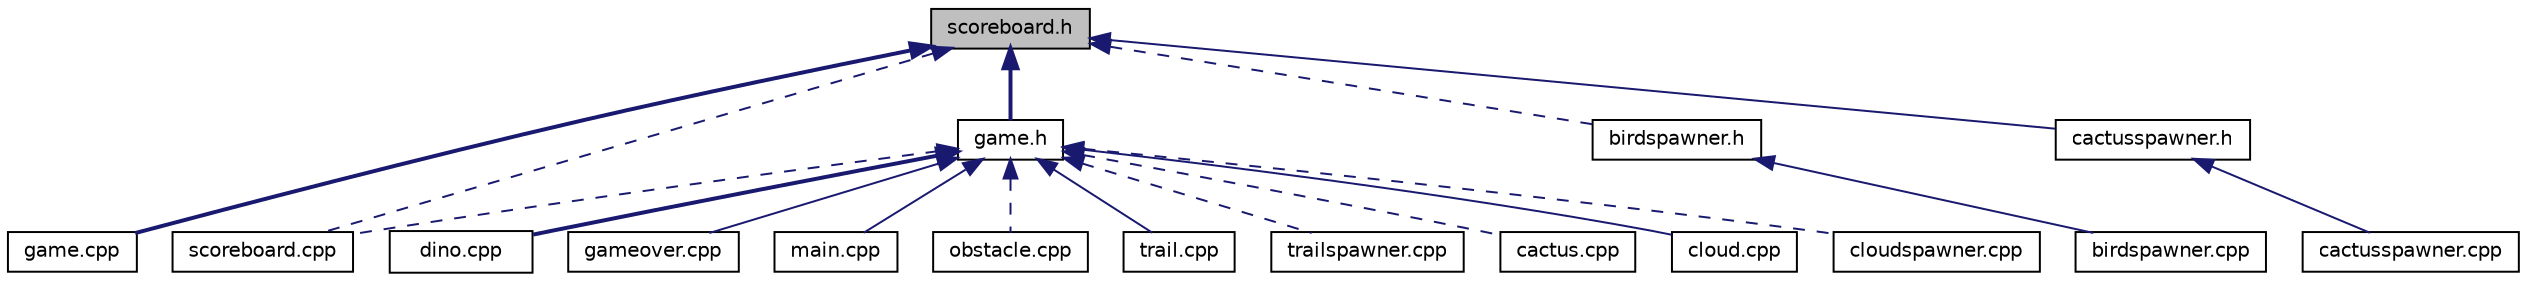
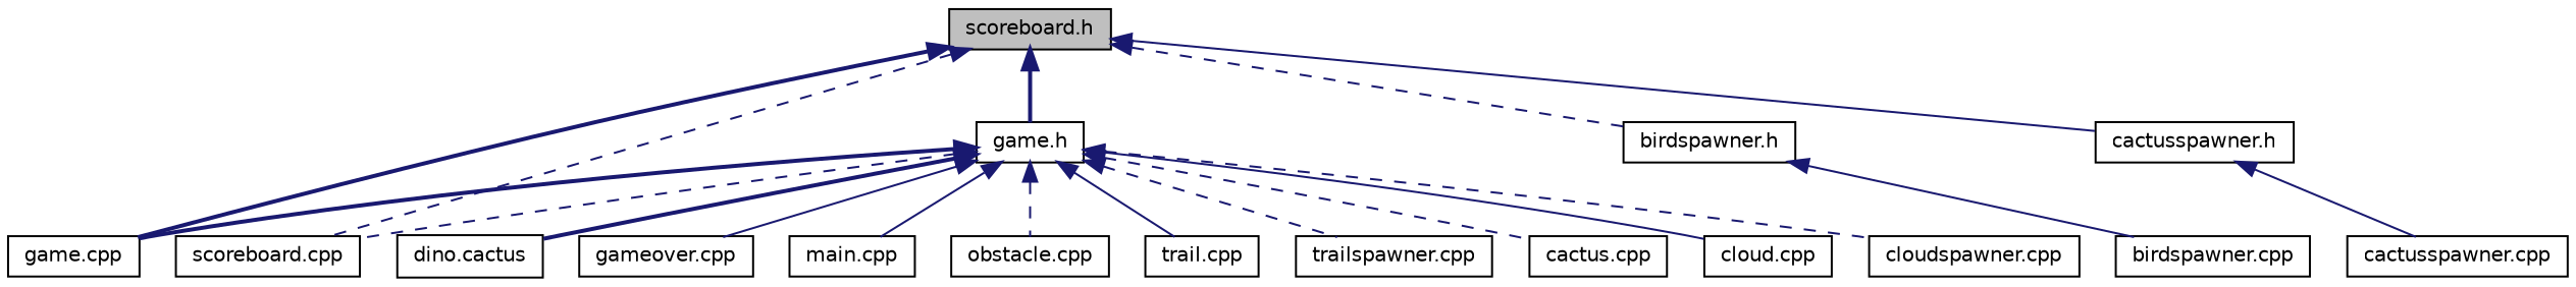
  digraph {
    node [color=black fillcolor=white fontname=Helvetica fontsize=10 shape=record style=filled]
    edge [color=midnightblue dir=back fontname=Helvetica fontsize=10 labelfontname=Helvetica labelfontsize=10 style=dashed]
    n1 [fillcolor=grey75 fontcolor=black height=0.2 label="scoreboard.h" width=0.4]
    n2 [height=0.2 label="game.h" width=0.4]
    n3 [height=0.2 label="game.cpp" width=0.4]
    n4 [height=0.2 label="scoreboard.cpp" width=0.4]
    n5 [height=0.2 label="birdspawner.h" width=0.4]
    n6 [height=0.2 label="cactusspawner.h" width=0.4]
    n7 [height=0.2 label="cactus.cpp" width=0.4]
    n8 [height=0.2 label="cloud.cpp" width=0.4]
    n9 [height=0.2 label="cloudspawner.cpp" width=0.4]
-   n10 [height=0.2 label="dino.cpp" width=0.4]
+   n10 [height=0.2 label="dino.cactus" width=0.4]
    n11 [height=0.2 label="gameover.cpp" width=0.4]
    n12 [height=0.2 label="main.cpp" width=0.4]
    n13 [height=0.2 label="obstacle.cpp" width=0.4]
    n14 [height=0.2 label="trail.cpp" width=0.4]
    n15 [height=0.2 label="trailspawner.cpp" width=0.4]
    n16 [height=0.2 label="birdspawner.cpp" width=0.4]
    n17 [height=0.2 label="cactusspawner.cpp" width=0.4]
    n1 -> n2 [style=bold]
    n1 -> n3 [style=bold]
    n1 -> n4
    n1 -> n5
    n1 -> n6 [style=solid]
+   n2 -> n3 [style=bold]
    n2 -> n4
    n2 -> n7
    n2 -> n8 [style=solid]
    n2 -> n9
    n2 -> n10 [style=bold]
    n2 -> n11 [style=solid]
    n2 -> n12 [style=solid]
    n2 -> n13
    n2 -> n14 [style=solid]
    n2 -> n15
    n5 -> n16 [style=solid]
    n6 -> n17 [style=solid]
  }
